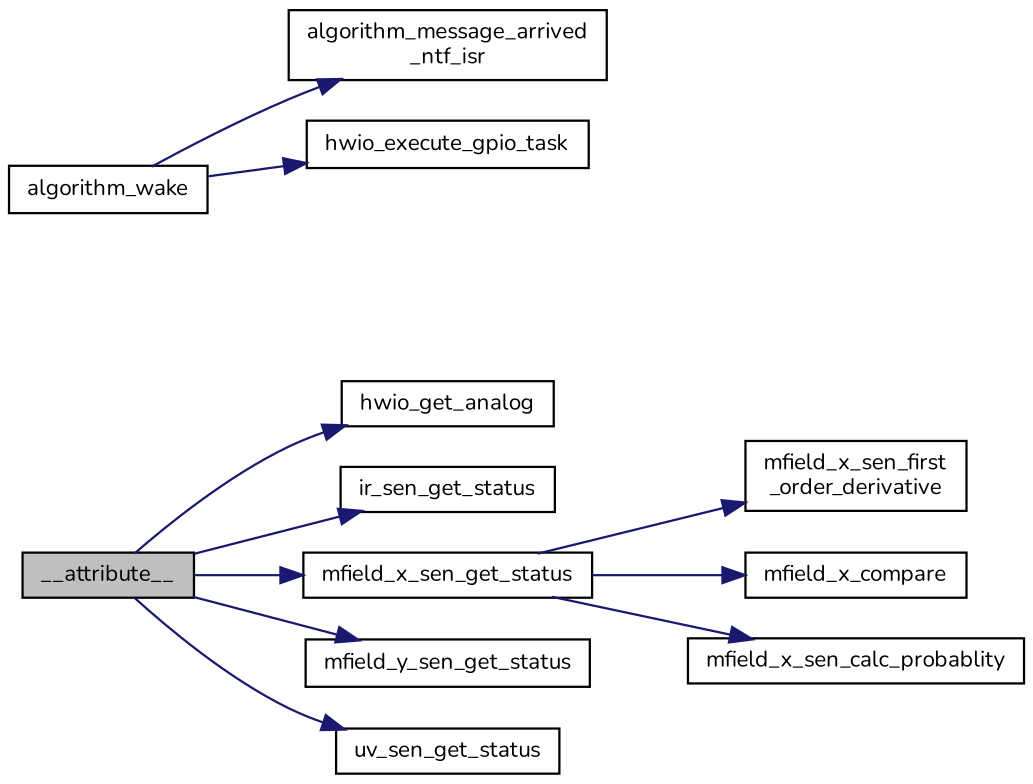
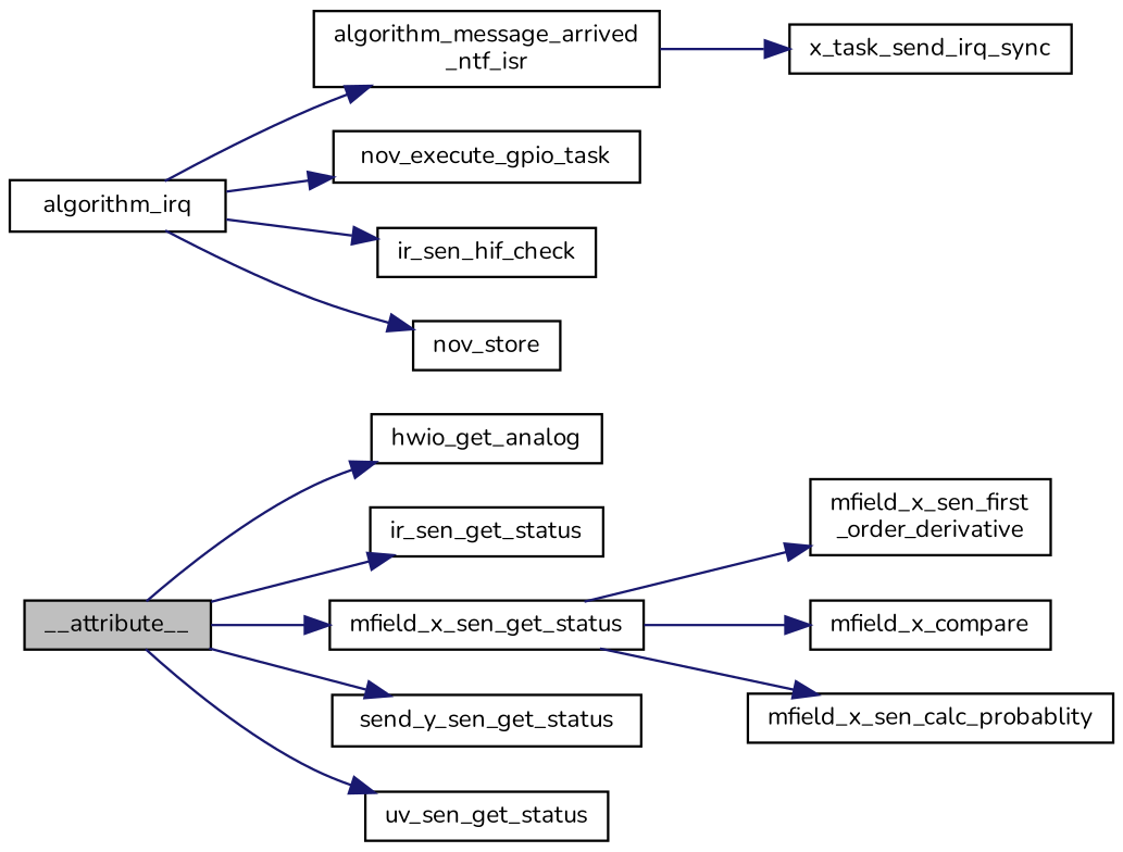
  digraph {
    fontname=Nunito
    rankdir=LR
    node [color=black fillcolor=white fontname=Nunito fontsize=10 shape=record style=filled]
    edge [color=midnightblue fontname=Nunito fontsize=10 labelfontname=Helvetica labelfontsize=10 style=solid]
    n1 [fillcolor=grey75 fontcolor=black height=0.2 label=__attribute__ width=0.4]
    n2 [height=0.2 label=hwio_get_analog width=0.4]
    n3 [height=0.2 label=ir_sen_get_status width=0.4]
    n4 [height=0.2 label=mfield_x_sen_get_status width=0.4]
-   n5 [height=0.2 label=mfield_y_sen_get_status width=0.4]
+   n5 [height=0.2 label=send_y_sen_get_status width=0.4]
    n6 [height=0.2 label=uv_sen_get_status width=0.4]
-   n7 [height=0.2 label=algorithm_wake width=0.4]
+   n7 [height=0.2 label=algorithm_irq width=0.4]
    n8 [height=0.2 label="algorithm_message_arrived\l_ntf_isr" width=0.4]
-   n9 [height=0.2 label=hwio_execute_gpio_task width=0.4]
+   n9 [height=0.2 label=nov_execute_gpio_task width=0.4]
+   n10 [height=0.2 label=ir_sen_hif_check width=0.4]
+   n11 [height=0.2 label=nov_store width=0.4]
    n12 [height=0.2 label="mfield_x_sen_first\l_order_derivative" width=0.4]
    n13 [height=0.2 label=mfield_x_compare width=0.4]
    n14 [height=0.2 label=mfield_x_sen_calc_probablity width=0.4]
+   n15 [height=0.2 label=x_task_send_irq_sync width=0.4]
    n1 -> n2
    n1 -> n3
    n1 -> n4
    n1 -> n5
    n1 -> n6
    n4 -> n12
    n4 -> n13
    n4 -> n14
    n7 -> n8
    n7 -> n9
+   n7 -> n10
+   n7 -> n11
+   n8 -> n15
  }
